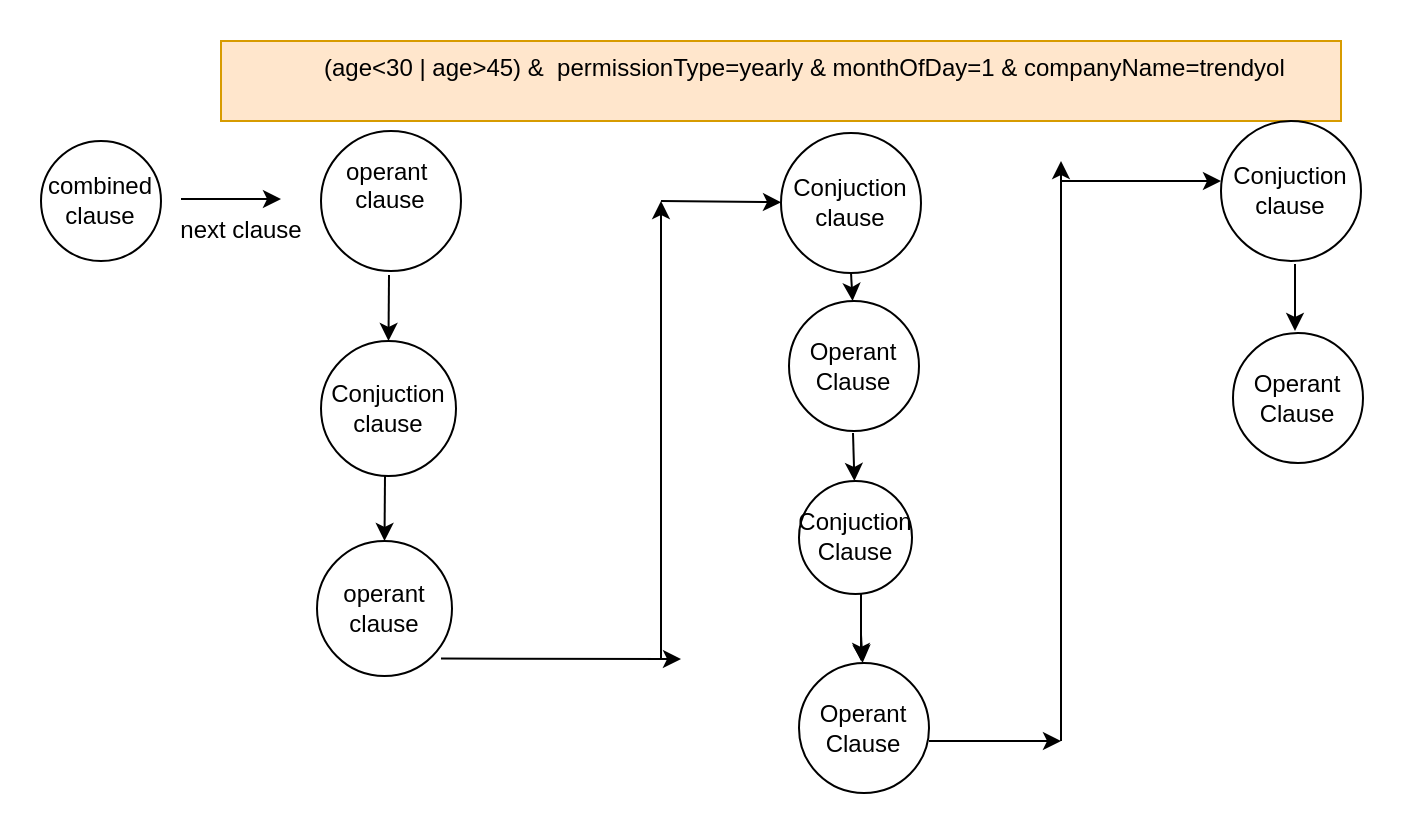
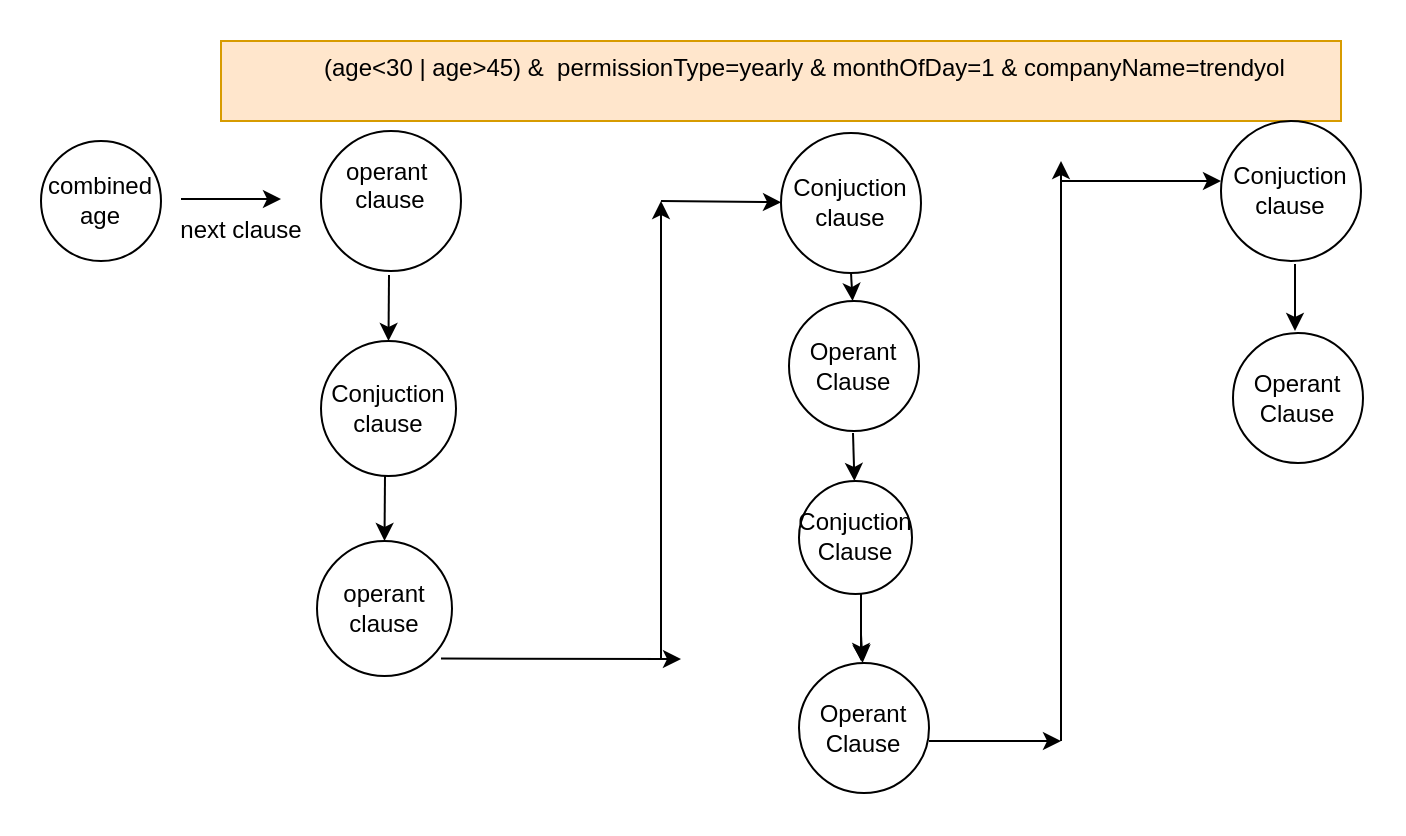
  <mxCell id="0" />
  <mxCell id="1" parent="0" />
  <mxCell id="2" value="&lt;div style=&quot;text-align: center;&quot;&gt;&lt;span style=&quot;text-wrap: nowrap;&quot;&gt;&amp;nbsp; &amp;nbsp; &amp;nbsp; &amp;nbsp; &amp;nbsp; &amp;nbsp; &amp;nbsp; &amp;nbsp;&lt;/span&gt;&lt;span style=&quot;text-wrap: nowrap; background-color: initial;&quot;&gt;(age&amp;lt;30 | age&amp;gt;45) &amp;amp;&lt;/span&gt;&lt;span style=&quot;text-wrap: nowrap; background-color: initial;&quot;&gt;&amp;nbsp; permissionType=yearly &amp;amp; monthOfDay=1 &amp;amp; companyName=trendyol&amp;nbsp;&lt;/span&gt;&lt;/div&gt;" style="text;whiteSpace=wrap;html=1;fillColor=#ffe6cc;strokeColor=#d79b00;" vertex="1" parent="1"><mxGeometry x="110" y="20" width="560" height="40" as="geometry" /></mxCell>
- <mxCell id="3" value="combined&lt;div&gt;clause&lt;/div&gt;" style="ellipse;whiteSpace=wrap;html=1;aspect=fixed;" vertex="1" parent="1"><mxGeometry x="20" y="70" width="60" height="60" as="geometry" /></mxCell>
+ <mxCell id="3" value="combined&lt;div&gt;age&lt;/div&gt;" style="ellipse;whiteSpace=wrap;html=1;aspect=fixed;" vertex="1" parent="1"><mxGeometry x="20" y="70" width="60" height="60" as="geometry" /></mxCell>
  <mxCell id="4" value="" style="endArrow=classic;html=1;rounded=0;" edge="1" parent="1"><mxGeometry width="50" height="50" relative="1" as="geometry"><mxPoint x="90" y="99" as="sourcePoint" /><mxPoint x="140" y="99" as="targetPoint" /></mxGeometry></mxCell>
  <mxCell id="5" value="next clause" style="text;html=1;align=center;verticalAlign=middle;resizable=0;points=[];autosize=1;strokeColor=none;fillColor=none;" vertex="1" parent="1"><mxGeometry x="80" y="100" width="80" height="30" as="geometry" /></mxCell>
  <mxCell id="6" value="operant&amp;nbsp;&lt;div&gt;clause&lt;/div&gt;&lt;div&gt;&lt;br&gt;&lt;/div&gt;" style="ellipse;whiteSpace=wrap;html=1;aspect=fixed;" vertex="1" parent="1"><mxGeometry x="160" y="65" width="70" height="70" as="geometry" /></mxCell>
  <mxCell id="7" value="" style="endArrow=classic;html=1;rounded=0;" edge="1" parent="1" target="8"><mxGeometry width="50" height="50" relative="1" as="geometry"><mxPoint x="194" y="137" as="sourcePoint" /><mxPoint x="194" y="170" as="targetPoint" /></mxGeometry></mxCell>
  <mxCell id="8" value="Conjuction&lt;div&gt;clause&lt;/div&gt;" style="ellipse;whiteSpace=wrap;html=1;aspect=fixed;" vertex="1" parent="1"><mxGeometry x="160" y="170" width="67.5" height="67.5" as="geometry" /></mxCell>
  <mxCell id="9" value="" style="endArrow=classic;html=1;rounded=0;" edge="1" parent="1" target="10"><mxGeometry width="50" height="50" relative="1" as="geometry"><mxPoint x="192" y="237" as="sourcePoint" /><mxPoint x="192" y="270" as="targetPoint" /></mxGeometry></mxCell>
  <mxCell id="10" value="operant clause" style="ellipse;whiteSpace=wrap;html=1;aspect=fixed;" vertex="1" parent="1"><mxGeometry x="158" y="270" width="67.5" height="67.5" as="geometry" /></mxCell>
  <mxCell id="11" value="" style="endArrow=classic;html=1;rounded=0;" edge="1" parent="1"><mxGeometry width="50" height="50" relative="1" as="geometry"><mxPoint x="220" y="328.75" as="sourcePoint" /><mxPoint x="340" y="329" as="targetPoint" /></mxGeometry></mxCell>
  <mxCell id="12" value="" style="endArrow=classic;html=1;rounded=0;" edge="1" parent="1"><mxGeometry width="50" height="50" relative="1" as="geometry"><mxPoint x="330" y="328.75" as="sourcePoint" /><mxPoint x="330" y="100" as="targetPoint" /></mxGeometry></mxCell>
  <mxCell id="13" value="" style="endArrow=classic;html=1;rounded=0;" edge="1" parent="1" target="14"><mxGeometry width="50" height="50" relative="1" as="geometry"><mxPoint x="330" y="100" as="sourcePoint" /><mxPoint x="410" y="100" as="targetPoint" /></mxGeometry></mxCell>
  <mxCell id="14" value="Conjuction&lt;div&gt;clause&lt;/div&gt;" style="ellipse;whiteSpace=wrap;html=1;aspect=fixed;" vertex="1" parent="1"><mxGeometry x="390" y="66" width="70" height="70" as="geometry" /></mxCell>
  <mxCell id="15" value="" style="endArrow=classic;html=1;rounded=0;exitX=0.5;exitY=1;exitDx=0;exitDy=0;" edge="1" parent="1" source="14" target="16"><mxGeometry width="50" height="50" relative="1" as="geometry"><mxPoint x="390" y="210" as="sourcePoint" /><mxPoint x="425" y="190" as="targetPoint" /></mxGeometry></mxCell>
  <mxCell id="16" value="Operant Clause" style="ellipse;whiteSpace=wrap;html=1;aspect=fixed;" vertex="1" parent="1"><mxGeometry x="394" y="150" width="65" height="65" as="geometry" /></mxCell>
  <mxCell id="17" value="" style="endArrow=classic;html=1;rounded=0;" edge="1" parent="1" target="18"><mxGeometry width="50" height="50" relative="1" as="geometry"><mxPoint x="426" y="216" as="sourcePoint" /><mxPoint x="426" y="260" as="targetPoint" /></mxGeometry></mxCell>
  <mxCell id="18" value="Conjuction Clause" style="ellipse;whiteSpace=wrap;html=1;aspect=fixed;" vertex="1" parent="1"><mxGeometry x="399" y="240" width="56.5" height="56.5" as="geometry" /></mxCell>
  <mxCell id="19" value="" style="endArrow=classic;html=1;rounded=0;" edge="1" parent="1"><mxGeometry width="50" height="50" relative="1" as="geometry"><mxPoint x="430" y="296.5" as="sourcePoint" /><mxPoint x="430" y="330" as="targetPoint" /></mxGeometry></mxCell>
  <mxCell id="20" value="" style="endArrow=classic;html=1;rounded=0;exitX=0.5;exitY=1;exitDx=0;exitDy=0;" edge="1" parent="1" target="21"><mxGeometry width="50" height="50" relative="1" as="geometry"><mxPoint x="430" y="317" as="sourcePoint" /><mxPoint x="430" y="371" as="targetPoint" /></mxGeometry></mxCell>
  <mxCell id="21" value="Operant Clause" style="ellipse;whiteSpace=wrap;html=1;aspect=fixed;" vertex="1" parent="1"><mxGeometry x="399" y="331" width="65" height="65" as="geometry" /></mxCell>
  <mxCell id="22" value="" style="endArrow=classic;html=1;rounded=0;" edge="1" parent="1"><mxGeometry width="50" height="50" relative="1" as="geometry"><mxPoint x="464" y="370" as="sourcePoint" /><mxPoint x="530" y="370" as="targetPoint" /></mxGeometry></mxCell>
  <mxCell id="23" value="" style="endArrow=classic;html=1;rounded=0;" edge="1" parent="1"><mxGeometry width="50" height="50" relative="1" as="geometry"><mxPoint x="530" y="370" as="sourcePoint" /><mxPoint x="530" y="80" as="targetPoint" /></mxGeometry></mxCell>
  <mxCell id="24" value="" style="endArrow=classic;html=1;rounded=0;" edge="1" parent="1"><mxGeometry width="50" height="50" relative="1" as="geometry"><mxPoint x="530" y="90" as="sourcePoint" /><mxPoint x="610" y="90" as="targetPoint" /></mxGeometry></mxCell>
  <mxCell id="25" value="Conjuction&lt;div&gt;clause&lt;/div&gt;" style="ellipse;whiteSpace=wrap;html=1;aspect=fixed;" vertex="1" parent="1"><mxGeometry x="610" y="60" width="70" height="70" as="geometry" /></mxCell>
  <mxCell id="26" value="" style="endArrow=classic;html=1;rounded=0;" edge="1" parent="1"><mxGeometry width="50" height="50" relative="1" as="geometry"><mxPoint x="647" y="131.5" as="sourcePoint" /><mxPoint x="647" y="165" as="targetPoint" /></mxGeometry></mxCell>
  <mxCell id="27" value="Operant Clause" style="ellipse;whiteSpace=wrap;html=1;aspect=fixed;" vertex="1" parent="1"><mxGeometry x="616" y="166" width="65" height="65" as="geometry" /></mxCell>
